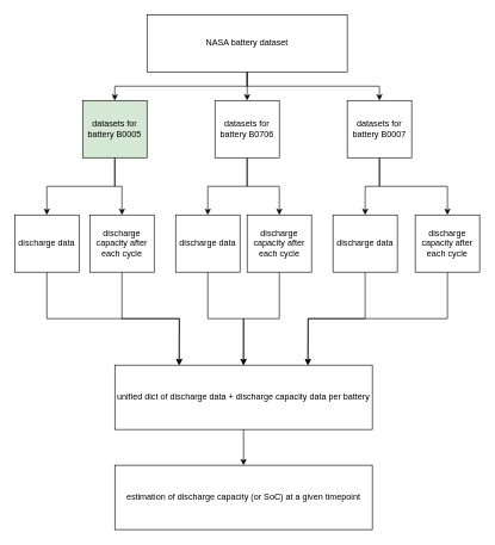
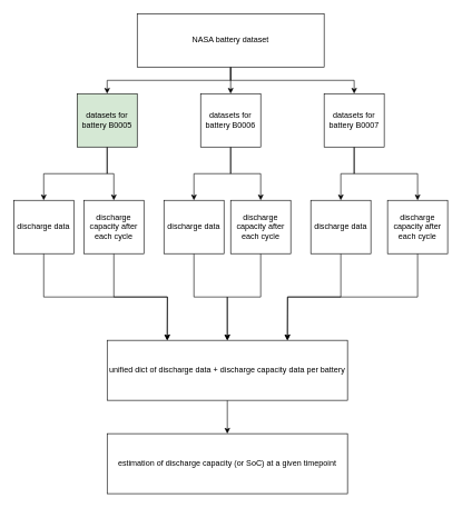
  <mxCell id="0" />
  <mxCell id="1" parent="0" />
  <mxCell id="2" style="edgeStyle=orthogonalEdgeStyle;rounded=0;orthogonalLoop=1;jettySize=auto;html=1;exitX=0.5;exitY=1;exitDx=0;exitDy=0;entryX=0.5;entryY=0;entryDx=0;entryDy=0;" edge="1" parent="1" source="5" target="8"><mxGeometry relative="1" as="geometry" /></mxCell>
  <mxCell id="3" style="edgeStyle=orthogonalEdgeStyle;rounded=0;orthogonalLoop=1;jettySize=auto;html=1;exitX=0.5;exitY=1;exitDx=0;exitDy=0;entryX=0.5;entryY=0;entryDx=0;entryDy=0;" edge="1" parent="1" source="5" target="14"><mxGeometry relative="1" as="geometry" /></mxCell>
  <mxCell id="4" style="edgeStyle=orthogonalEdgeStyle;rounded=0;orthogonalLoop=1;jettySize=auto;html=1;exitX=0.5;exitY=1;exitDx=0;exitDy=0;entryX=0.5;entryY=0;entryDx=0;entryDy=0;" edge="1" parent="1" source="5" target="11"><mxGeometry relative="1" as="geometry" /></mxCell>
  <mxCell id="5" value="NASA battery dataset" style="rounded=0;whiteSpace=wrap;html=1;" vertex="1" parent="1"><mxGeometry x="205" y="20" width="280" height="80" as="geometry" /></mxCell>
  <mxCell id="6" style="edgeStyle=orthogonalEdgeStyle;rounded=0;orthogonalLoop=1;jettySize=auto;html=1;exitX=0.5;exitY=1;exitDx=0;exitDy=0;entryX=0.5;entryY=0;entryDx=0;entryDy=0;" edge="1" parent="1" source="8" target="18"><mxGeometry relative="1" as="geometry" /></mxCell>
  <mxCell id="7" style="edgeStyle=orthogonalEdgeStyle;rounded=0;orthogonalLoop=1;jettySize=auto;html=1;exitX=0.5;exitY=1;exitDx=0;exitDy=0;entryX=0.5;entryY=0;entryDx=0;entryDy=0;" edge="1" parent="1" source="8" target="20"><mxGeometry relative="1" as="geometry" /></mxCell>
  <mxCell id="8" value="datasets for battery B0005" style="rounded=0;whiteSpace=wrap;html=1;fillColor=#d5e8d4;" vertex="1" parent="1"><mxGeometry x="115" y="140" width="90" height="80" as="geometry" /></mxCell>
  <mxCell id="9" style="edgeStyle=orthogonalEdgeStyle;rounded=0;orthogonalLoop=1;jettySize=auto;html=1;exitX=0.5;exitY=1;exitDx=0;exitDy=0;entryX=0.5;entryY=0;entryDx=0;entryDy=0;" edge="1" parent="1" source="11" target="22"><mxGeometry relative="1" as="geometry" /></mxCell>
  <mxCell id="10" style="edgeStyle=orthogonalEdgeStyle;rounded=0;orthogonalLoop=1;jettySize=auto;html=1;exitX=0.5;exitY=1;exitDx=0;exitDy=0;entryX=0.5;entryY=0;entryDx=0;entryDy=0;" edge="1" parent="1" source="11" target="24"><mxGeometry relative="1" as="geometry" /></mxCell>
- <mxCell id="11" value="datasets for battery B0706" style="rounded=0;whiteSpace=wrap;html=1;" vertex="1" parent="1"><mxGeometry x="300" y="140" width="90" height="80" as="geometry" /></mxCell>
+ <mxCell id="11" value="datasets for battery B0006" style="rounded=0;whiteSpace=wrap;html=1;" vertex="1" parent="1"><mxGeometry x="300" y="140" width="90" height="80" as="geometry" /></mxCell>
  <mxCell id="12" style="edgeStyle=orthogonalEdgeStyle;rounded=0;orthogonalLoop=1;jettySize=auto;html=1;exitX=0.5;exitY=1;exitDx=0;exitDy=0;entryX=0.5;entryY=0;entryDx=0;entryDy=0;" edge="1" parent="1" source="14" target="26"><mxGeometry relative="1" as="geometry" /></mxCell>
  <mxCell id="13" style="edgeStyle=orthogonalEdgeStyle;rounded=0;orthogonalLoop=1;jettySize=auto;html=1;exitX=0.5;exitY=1;exitDx=0;exitDy=0;entryX=0.5;entryY=0;entryDx=0;entryDy=0;" edge="1" parent="1" source="14" target="28"><mxGeometry relative="1" as="geometry" /></mxCell>
  <mxCell id="14" value="datasets for battery B0007" style="rounded=0;whiteSpace=wrap;html=1;" vertex="1" parent="1"><mxGeometry x="485" y="140" width="90" height="80" as="geometry" /></mxCell>
  <mxCell id="15" style="edgeStyle=orthogonalEdgeStyle;rounded=0;orthogonalLoop=1;jettySize=auto;html=1;exitX=0.5;exitY=1;exitDx=0;exitDy=0;entryX=0.5;entryY=0;entryDx=0;entryDy=0;" edge="1" parent="1" source="16" target="29"><mxGeometry relative="1" as="geometry" /></mxCell>
  <mxCell id="16" value="unified dict of discharge data + discharge capacity data per battery" style="rounded=0;whiteSpace=wrap;html=1;" vertex="1" parent="1"><mxGeometry x="160" y="510" width="360" height="90" as="geometry" /></mxCell>
  <mxCell id="17" style="edgeStyle=orthogonalEdgeStyle;rounded=0;orthogonalLoop=1;jettySize=auto;html=1;exitX=0.5;exitY=1;exitDx=0;exitDy=0;entryX=0.25;entryY=0;entryDx=0;entryDy=0;" edge="1" parent="1" source="18" target="16"><mxGeometry relative="1" as="geometry" /></mxCell>
  <mxCell id="18" value="discharge data" style="rounded=0;whiteSpace=wrap;html=1;" vertex="1" parent="1"><mxGeometry x="20" y="300" width="90" height="80" as="geometry" /></mxCell>
  <mxCell id="19" style="edgeStyle=orthogonalEdgeStyle;rounded=0;orthogonalLoop=1;jettySize=auto;html=1;exitX=0.5;exitY=1;exitDx=0;exitDy=0;" edge="1" parent="1" source="20"><mxGeometry relative="1" as="geometry"><mxPoint x="250" y="510" as="targetPoint" /></mxGeometry></mxCell>
  <mxCell id="20" value="discharge capacity after each cycle " style="rounded=0;whiteSpace=wrap;html=1;" vertex="1" parent="1"><mxGeometry x="125" y="300" width="90" height="80" as="geometry" /></mxCell>
  <mxCell id="21" style="edgeStyle=orthogonalEdgeStyle;rounded=0;orthogonalLoop=1;jettySize=auto;html=1;exitX=0.5;exitY=1;exitDx=0;exitDy=0;entryX=0.5;entryY=0;entryDx=0;entryDy=0;" edge="1" parent="1" source="22" target="16"><mxGeometry relative="1" as="geometry" /></mxCell>
  <mxCell id="22" value="discharge data" style="rounded=0;whiteSpace=wrap;html=1;" vertex="1" parent="1"><mxGeometry x="245" y="300" width="90" height="80" as="geometry" /></mxCell>
  <mxCell id="23" style="edgeStyle=orthogonalEdgeStyle;rounded=0;orthogonalLoop=1;jettySize=auto;html=1;exitX=0.5;exitY=1;exitDx=0;exitDy=0;entryX=0.5;entryY=0;entryDx=0;entryDy=0;" edge="1" parent="1" source="24" target="16"><mxGeometry relative="1" as="geometry" /></mxCell>
  <mxCell id="24" value="discharge capacity after each cycle " style="rounded=0;whiteSpace=wrap;html=1;" vertex="1" parent="1"><mxGeometry x="345" y="300" width="90" height="80" as="geometry" /></mxCell>
  <mxCell id="25" style="edgeStyle=orthogonalEdgeStyle;rounded=0;orthogonalLoop=1;jettySize=auto;html=1;exitX=0.5;exitY=1;exitDx=0;exitDy=0;entryX=0.75;entryY=0;entryDx=0;entryDy=0;" edge="1" parent="1" source="26" target="16"><mxGeometry relative="1" as="geometry" /></mxCell>
  <mxCell id="26" value="discharge data" style="rounded=0;whiteSpace=wrap;html=1;" vertex="1" parent="1"><mxGeometry x="465" y="300" width="90" height="80" as="geometry" /></mxCell>
  <mxCell id="27" style="edgeStyle=orthogonalEdgeStyle;rounded=0;orthogonalLoop=1;jettySize=auto;html=1;exitX=0.5;exitY=1;exitDx=0;exitDy=0;" edge="1" parent="1" source="28"><mxGeometry relative="1" as="geometry"><mxPoint x="430" y="510" as="targetPoint" /></mxGeometry></mxCell>
  <mxCell id="28" value="discharge capacity after each cycle " style="rounded=0;whiteSpace=wrap;html=1;" vertex="1" parent="1"><mxGeometry x="580" y="300" width="90" height="80" as="geometry" /></mxCell>
  <mxCell id="29" value="estimation of discharge capacity (or SoC) at a given timepoint" style="rounded=0;whiteSpace=wrap;html=1;" vertex="1" parent="1"><mxGeometry x="160" y="650" width="360" height="90" as="geometry" /></mxCell>
